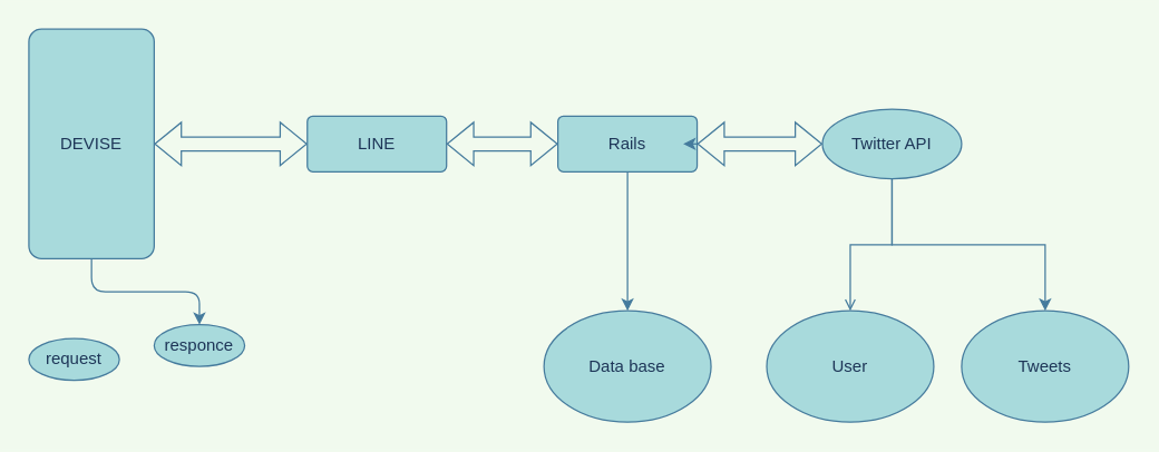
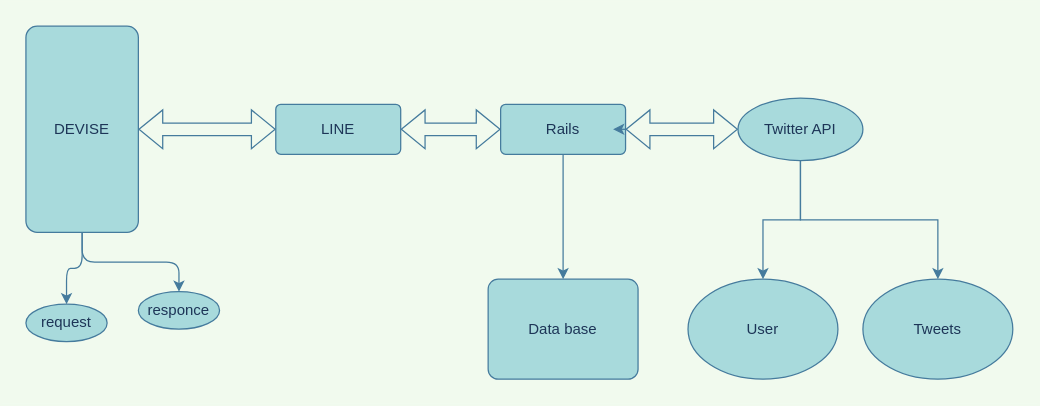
  <mxCell id="0" />
  <mxCell id="1" parent="0" />
  <mxCell id="2" value="" style="rounded=0;orthogonalLoop=1;jettySize=auto;html=1;edgeStyle=orthogonalEdgeStyle;shape=flexArrow;startArrow=block;labelBackgroundColor=#F1FAEE;strokeColor=#457B9D;fontColor=#1D3557;" edge="1" parent="1" source="4" target="6"><mxGeometry relative="1" as="geometry" /></mxCell>
  <mxCell id="3" value="" style="edgeStyle=orthogonalEdgeStyle;rounded=0;orthogonalLoop=1;jettySize=auto;html=1;shape=flexArrow;startArrow=block;labelBackgroundColor=#F1FAEE;strokeColor=#457B9D;fontColor=#1D3557;" edge="1" parent="1" source="4" target="9"><mxGeometry relative="1" as="geometry" /></mxCell>
  <mxCell id="4" value="LINE" style="rounded=1;arcSize=10;whiteSpace=wrap;html=1;align=center;fillColor=#A8DADC;strokeColor=#457B9D;fontColor=#1D3557;" vertex="1" parent="1"><mxGeometry x="220" y="83" width="100" height="40" as="geometry" /></mxCell>
+ <mxCell id="5" value="" style="edgeStyle=orthogonalEdgeStyle;curved=0;rounded=1;sketch=0;orthogonalLoop=1;jettySize=auto;html=1;strokeColor=#457B9D;fillColor=#A8DADC;fontColor=#1D3557;" edge="1" parent="1" source="6" target="18"><mxGeometry relative="1" as="geometry" /></mxCell>
  <mxCell id="6" value="DEVISE" style="rounded=1;arcSize=10;whiteSpace=wrap;html=1;align=center;fillColor=#A8DADC;strokeColor=#457B9D;fontColor=#1D3557;" vertex="1" parent="1"><mxGeometry x="20" y="20.5" width="90" height="165" as="geometry" /></mxCell>
  <mxCell id="7" value="" style="edgeStyle=orthogonalEdgeStyle;rounded=0;orthogonalLoop=1;jettySize=auto;html=1;shape=flexArrow;startArrow=block;labelBackgroundColor=#F1FAEE;strokeColor=#457B9D;fontColor=#1D3557;" edge="1" parent="1" source="9" target="13"><mxGeometry relative="1" as="geometry" /></mxCell>
  <mxCell id="8" value="" style="edgeStyle=orthogonalEdgeStyle;rounded=0;orthogonalLoop=1;jettySize=auto;html=1;labelBackgroundColor=#F1FAEE;strokeColor=#457B9D;fontColor=#1D3557;" edge="1" parent="1" source="9" target="16"><mxGeometry relative="1" as="geometry" /></mxCell>
  <mxCell id="9" value="Rails" style="rounded=1;arcSize=10;whiteSpace=wrap;html=1;align=center;fillColor=#A8DADC;strokeColor=#457B9D;fontColor=#1D3557;" vertex="1" parent="1"><mxGeometry x="400" y="83" width="100" height="40" as="geometry" /></mxCell>
  <mxCell id="10" style="edgeStyle=orthogonalEdgeStyle;rounded=0;orthogonalLoop=1;jettySize=auto;html=1;exitX=1;exitY=0.5;exitDx=0;exitDy=0;entryX=0.9;entryY=0.5;entryDx=0;entryDy=0;entryPerimeter=0;labelBackgroundColor=#F1FAEE;strokeColor=#457B9D;fontColor=#1D3557;" edge="1" parent="1" source="9" target="9"><mxGeometry relative="1" as="geometry" /></mxCell>
- <mxCell id="11" value="" style="edgeStyle=orthogonalEdgeStyle;rounded=0;orthogonalLoop=1;jettySize=auto;html=1;labelBackgroundColor=#F1FAEE;strokeColor=#457B9D;fontColor=#1D3557;endArrow=open;" edge="1" parent="1" source="13" target="14"><mxGeometry relative="1" as="geometry" /></mxCell>
+ <mxCell id="11" value="" style="edgeStyle=orthogonalEdgeStyle;rounded=0;orthogonalLoop=1;jettySize=auto;html=1;labelBackgroundColor=#F1FAEE;strokeColor=#457B9D;fontColor=#1D3557;" edge="1" parent="1" source="13" target="14"><mxGeometry relative="1" as="geometry" /></mxCell>
  <mxCell id="12" value="" style="edgeStyle=orthogonalEdgeStyle;rounded=0;orthogonalLoop=1;jettySize=auto;html=1;labelBackgroundColor=#F1FAEE;strokeColor=#457B9D;fontColor=#1D3557;" edge="1" parent="1" source="13" target="15"><mxGeometry relative="1" as="geometry" /></mxCell>
  <mxCell id="13" value="Twitter API" style="ellipse;arcSize=10;whiteSpace=wrap;html=1;align=center;fillColor=#A8DADC;strokeColor=#457B9D;fontColor=#1D3557;" vertex="1" parent="1"><mxGeometry x="590" y="78" width="100" height="50" as="geometry" /></mxCell>
  <mxCell id="14" value="User" style="ellipse;whiteSpace=wrap;html=1;rounded=1;arcSize=10;fillColor=#A8DADC;strokeColor=#457B9D;fontColor=#1D3557;" vertex="1" parent="1"><mxGeometry x="550" y="223" width="120" height="80" as="geometry" /></mxCell>
  <mxCell id="15" value="Tweets" style="ellipse;whiteSpace=wrap;html=1;rounded=1;arcSize=10;fillColor=#A8DADC;strokeColor=#457B9D;fontColor=#1D3557;" vertex="1" parent="1"><mxGeometry x="690" y="223" width="120" height="80" as="geometry" /></mxCell>
- <mxCell id="16" value="Data base" style="ellipse;whiteSpace=wrap;html=1;rounded=1;arcSize=10;fillColor=#A8DADC;strokeColor=#457B9D;fontColor=#1D3557;" vertex="1" parent="1"><mxGeometry x="390" y="223" width="120" height="80" as="geometry" /></mxCell>
+ <mxCell id="16" value="Data base" style="whiteSpace=wrap;html=1;arcSize=10;fillColor=#A8DADC;strokeColor=#457B9D;fontColor=#1D3557;rounded=1;" vertex="1" parent="1"><mxGeometry x="390" y="223" width="120" height="80" as="geometry" /></mxCell>
  <mxCell id="17" value="" style="edgeStyle=orthogonalEdgeStyle;curved=0;rounded=1;sketch=0;orthogonalLoop=1;jettySize=auto;html=1;strokeColor=#457B9D;fillColor=#A8DADC;fontColor=#1D3557;exitX=0.5;exitY=1;exitDx=0;exitDy=0;" edge="1" parent="1" source="6" target="19"><mxGeometry relative="1" as="geometry" /></mxCell>
  <mxCell id="18" value="request" style="ellipse;whiteSpace=wrap;html=1;rounded=1;fontColor=#1D3557;strokeColor=#457B9D;fillColor=#A8DADC;arcSize=10;" vertex="1" parent="1"><mxGeometry x="20" y="243" width="65" height="30" as="geometry" /></mxCell>
  <mxCell id="19" value="responce" style="ellipse;whiteSpace=wrap;html=1;rounded=1;fontColor=#1D3557;strokeColor=#457B9D;fillColor=#A8DADC;arcSize=10;" vertex="1" parent="1"><mxGeometry x="110" y="233" width="65" height="30" as="geometry" /></mxCell>
